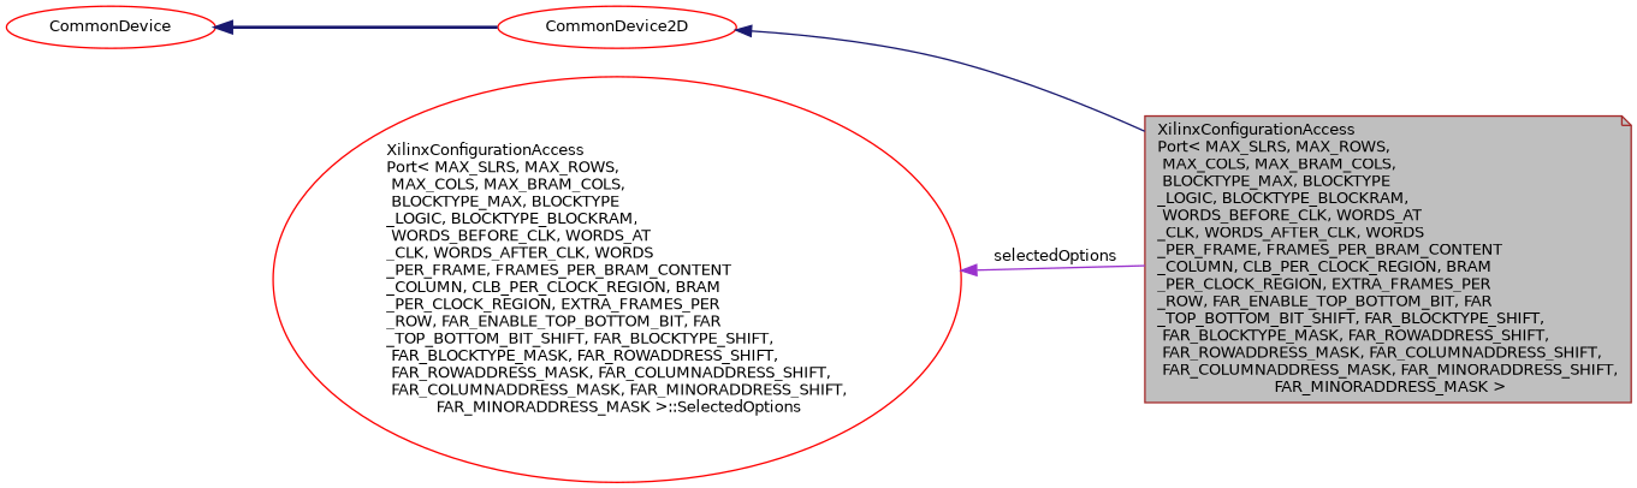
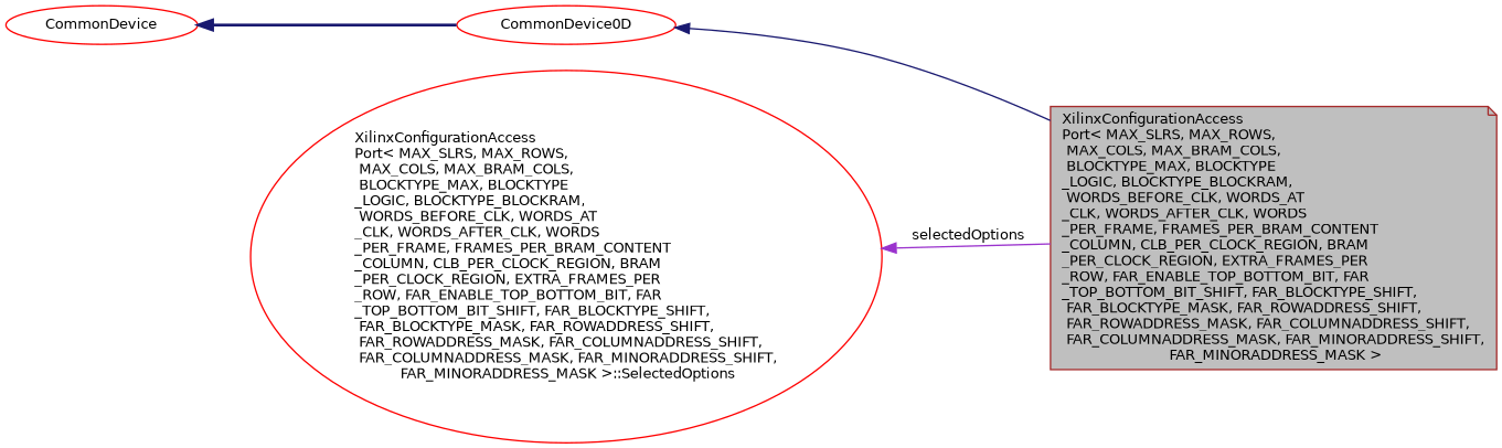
  digraph {
    rankdir=LR
    node [color=red fillcolor=white fontname=Helvetica fontsize=10 shape=ellipse style=filled]
    edge [color=midnightblue dir=back fontname=Helvetica fontsize=10 labelfontname=Helvetica labelfontsize=10 style=solid]
    n1 [color=brown fillcolor=grey75 fontcolor=black height=0.2 label="XilinxConfigurationAccess\lPort\< MAX_SLRS, MAX_ROWS,\l MAX_COLS, MAX_BRAM_COLS,\l BLOCKTYPE_MAX, BLOCKTYPE\l_LOGIC, BLOCKTYPE_BLOCKRAM,\l WORDS_BEFORE_CLK, WORDS_AT\l_CLK, WORDS_AFTER_CLK, WORDS\l_PER_FRAME, FRAMES_PER_BRAM_CONTENT\l_COLUMN, CLB_PER_CLOCK_REGION, BRAM\l_PER_CLOCK_REGION, EXTRA_FRAMES_PER\l_ROW, FAR_ENABLE_TOP_BOTTOM_BIT, FAR\l_TOP_BOTTOM_BIT_SHIFT, FAR_BLOCKTYPE_SHIFT,\l FAR_BLOCKTYPE_MASK, FAR_ROWADDRESS_SHIFT,\l FAR_ROWADDRESS_MASK, FAR_COLUMNADDRESS_SHIFT,\l FAR_COLUMNADDRESS_MASK, FAR_MINORADDRESS_SHIFT,\l FAR_MINORADDRESS_MASK \>" shape=note width=0.4]
-   n2 [height=0.2 label=CommonDevice2D width=0.4]
+   n2 [height=0.2 label=CommonDevice0D width=0.4]
    n3 [height=0.2 label=CommonDevice width=0.4]
    n4 [height=0.2 label="XilinxConfigurationAccess\lPort\< MAX_SLRS, MAX_ROWS,\l MAX_COLS, MAX_BRAM_COLS,\l BLOCKTYPE_MAX, BLOCKTYPE\l_LOGIC, BLOCKTYPE_BLOCKRAM,\l WORDS_BEFORE_CLK, WORDS_AT\l_CLK, WORDS_AFTER_CLK, WORDS\l_PER_FRAME, FRAMES_PER_BRAM_CONTENT\l_COLUMN, CLB_PER_CLOCK_REGION, BRAM\l_PER_CLOCK_REGION, EXTRA_FRAMES_PER\l_ROW, FAR_ENABLE_TOP_BOTTOM_BIT, FAR\l_TOP_BOTTOM_BIT_SHIFT, FAR_BLOCKTYPE_SHIFT,\l FAR_BLOCKTYPE_MASK, FAR_ROWADDRESS_SHIFT,\l FAR_ROWADDRESS_MASK, FAR_COLUMNADDRESS_SHIFT,\l FAR_COLUMNADDRESS_MASK, FAR_MINORADDRESS_SHIFT,\l FAR_MINORADDRESS_MASK \>::SelectedOptions" width=0.4]
    n2 -> n1
    n3 -> n2 [style=bold]
    n4 -> n1 [color=darkorchid3 label=" selectedOptions"]
  }
